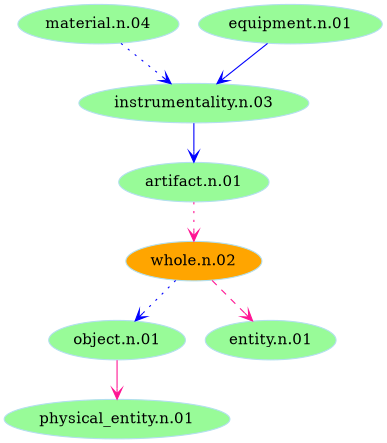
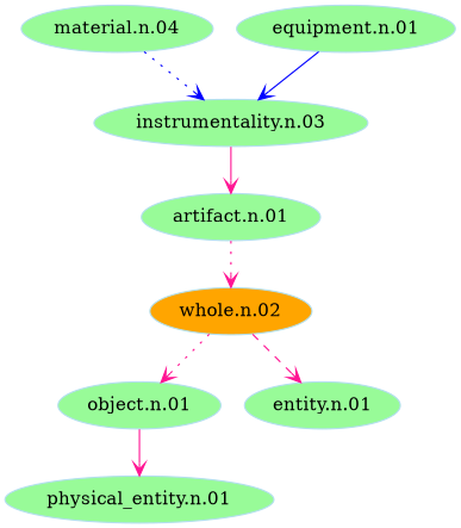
  digraph {
    node [color=lightblue2 fillcolor=palegreen style=filled]
    edge [arrowhead=vee color=blue style=dotted]
    "material.n.04"
    "instrumentality.n.03"
    "equipment.n.01"
    "artifact.n.01"
    "whole.n.02" [fillcolor=orange]
    "object.n.01"
    "entity.n.01"
    "physical_entity.n.01"
    "material.n.04" -> "instrumentality.n.03"
-   "instrumentality.n.03" -> "artifact.n.01" [style=solid]
+   "instrumentality.n.03" -> "artifact.n.01" [color=deeppink style=solid]
    "equipment.n.01" -> "instrumentality.n.03" [style=solid]
    "artifact.n.01" -> "whole.n.02" [color=deeppink]
-   "whole.n.02" -> "object.n.01"
+   "whole.n.02" -> "object.n.01" [color=deeppink]
    "whole.n.02" -> "entity.n.01" [color=deeppink style=dashed]
    "object.n.01" -> "physical_entity.n.01" [color=deeppink style=solid]
  }
